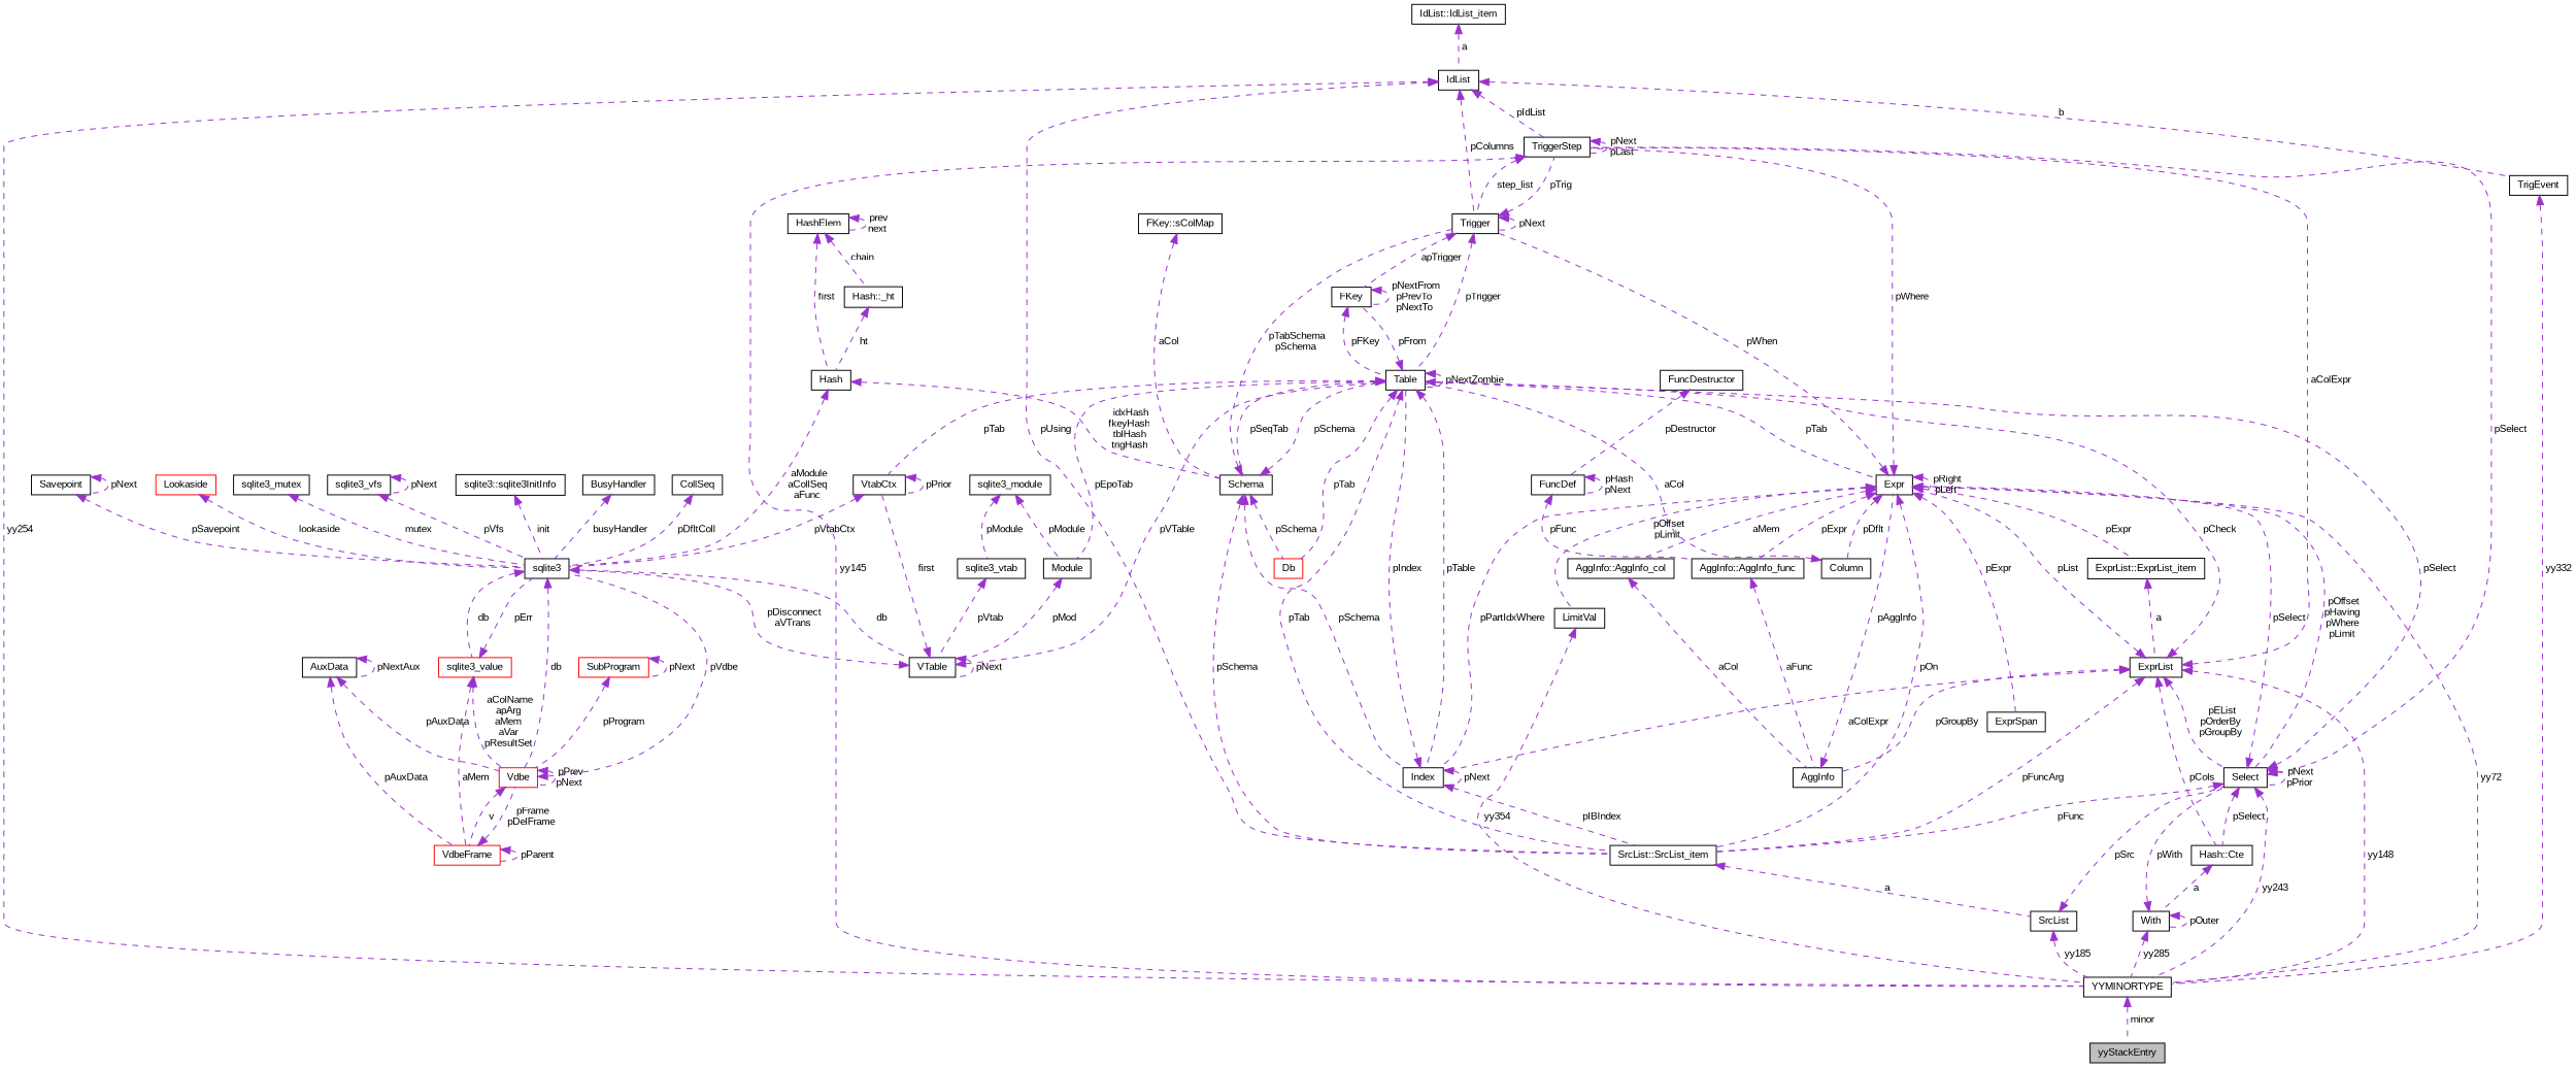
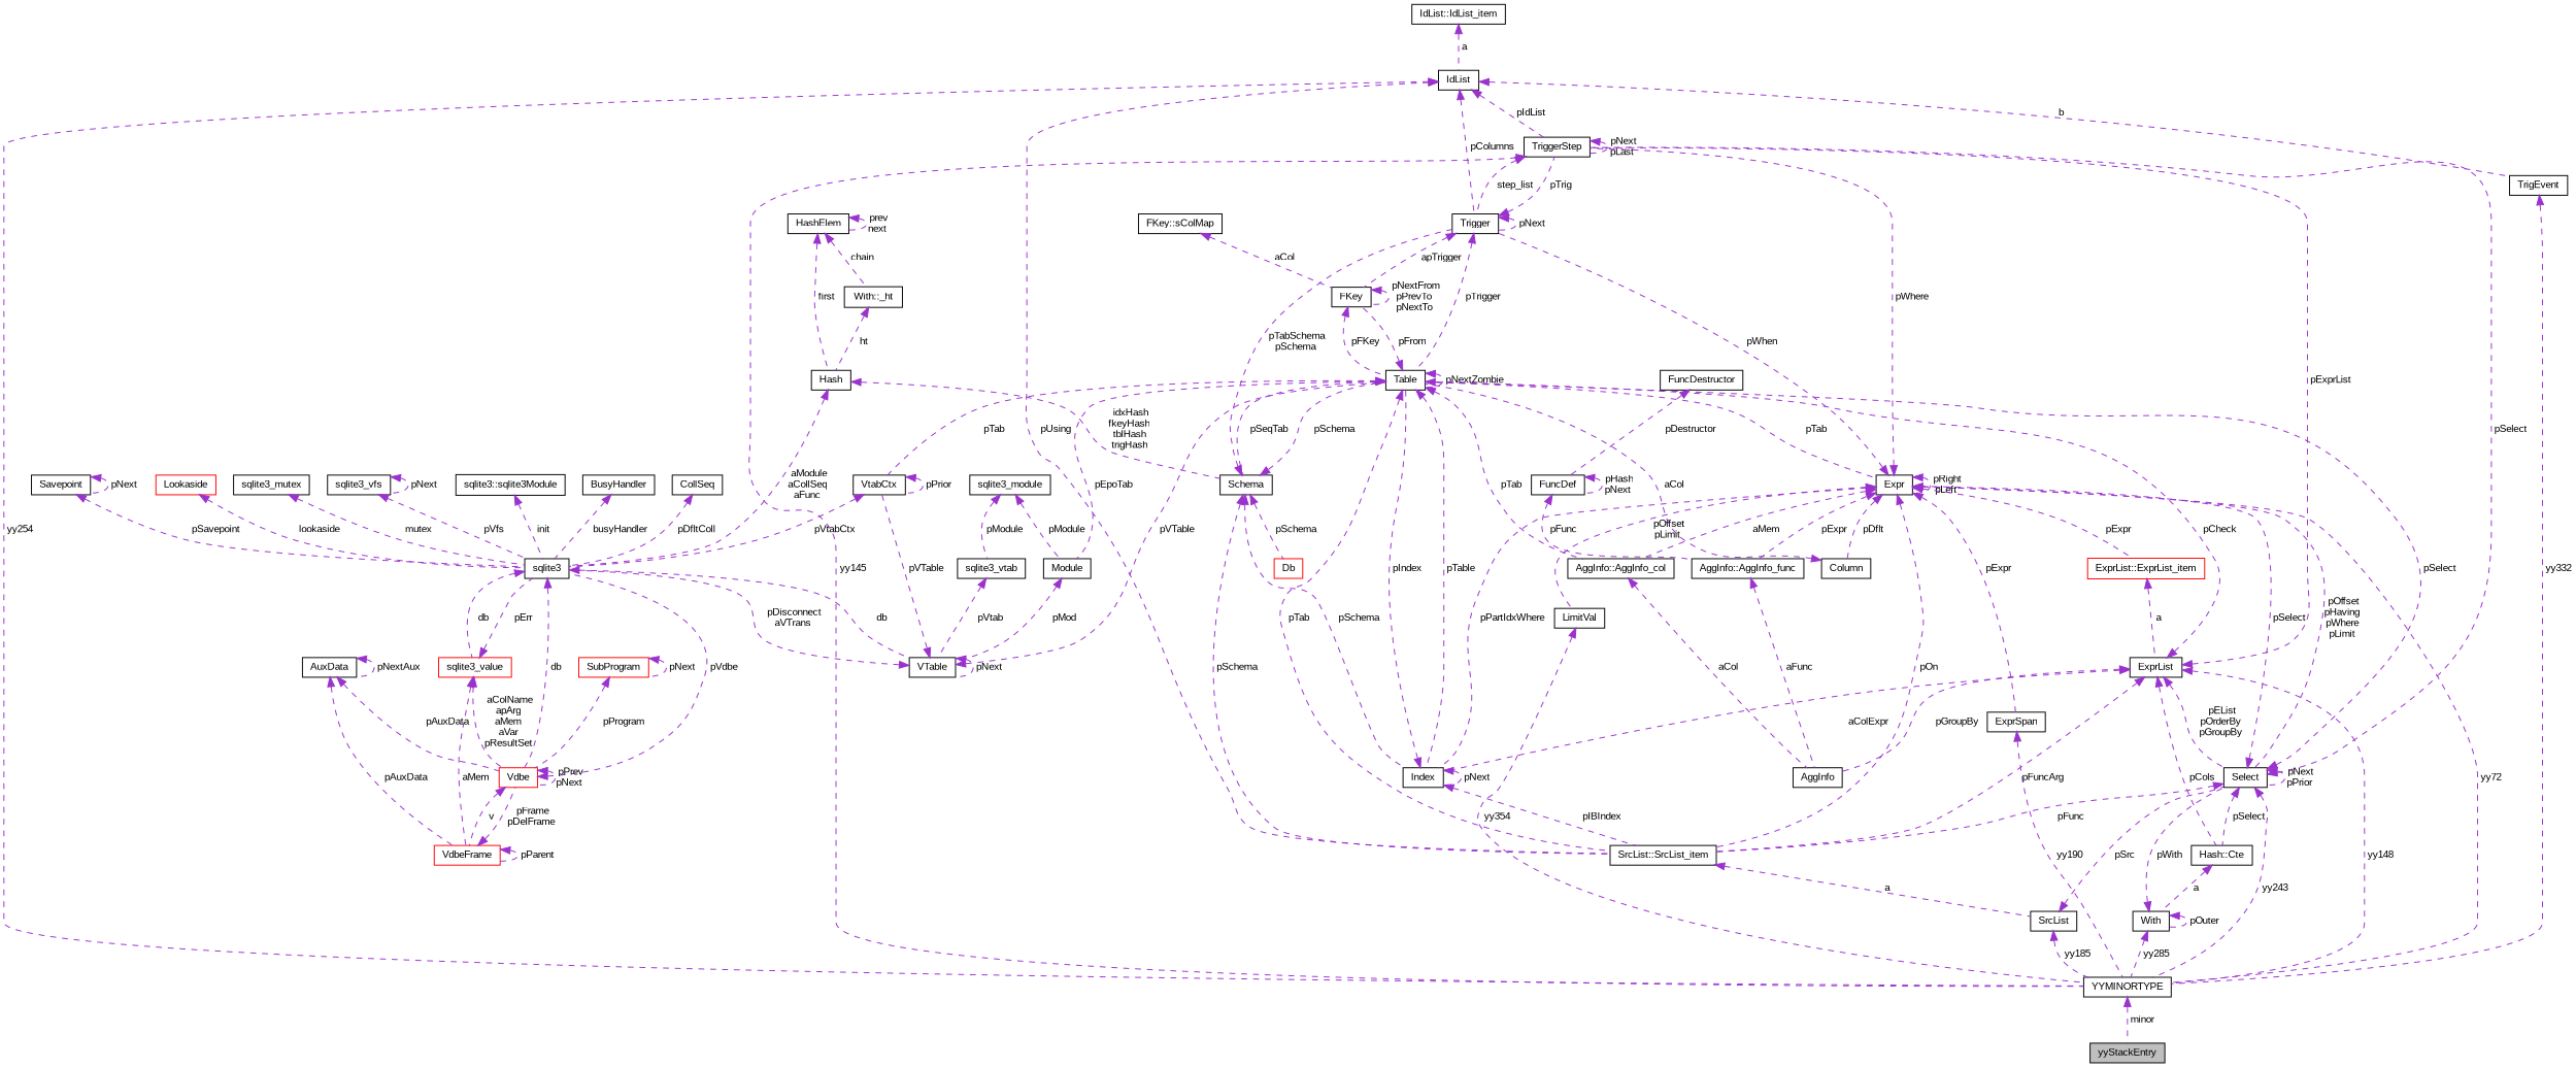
  digraph {
    fontname="Liberation Sans"
    node [color=black fillcolor=white fontname="Liberation Sans" fontsize=10 shape=record style=filled]
    edge [color=darkorchid3 dir=back fontname="Liberation Sans" fontsize=10 labelfontname=Helvetica labelfontsize=10 style=dashed]
    n1 [fillcolor=grey75 fontcolor=black height=0.2 label=yyStackEntry width=0.4]
    n2 [height=0.2 label=YYMINORTYPE width=0.4]
    n3 [height=0.2 label=TriggerStep width=0.4]
    n4 [height=0.2 label=Trigger width=0.4]
    n5 [height=0.2 label=Table width=0.4]
    n6 [height=0.2 label=FKey width=0.4]
    n7 [height=0.2 label=Expr width=0.4]
    n8 [height=0.2 label="AggInfo::AggInfo_col" width=0.4]
    n9 [height=0.2 label=Column width=0.4]
    n10 [height=0.2 label=Select width=0.4]
-   n11 [height=0.2 label="ExprList::ExprList_item" width=0.4]
+   n11 [color=red height=0.2 label="ExprList::ExprList_item" width=0.4]
    n12 [height=0.2 label="SrcList::SrcList_item" width=0.4]
    n13 [height=0.2 label=Index width=0.4]
    n14 [height=0.2 label="AggInfo::AggInfo_func" width=0.4]
    n15 [height=0.2 label=LimitVal width=0.4]
    n16 [height=0.2 label=ExprSpan width=0.4]
    n17 [height=0.2 label=AggInfo width=0.4]
    n18 [height=0.2 label="Hash::Cte" width=0.4]
    n19 [height=0.2 label=ExprList width=0.4]
    n20 [height=0.2 label=SrcList width=0.4]
    n21 [height=0.2 label=Schema width=0.4]
    n22 [height=0.2 label=VtabCtx width=0.4]
    n23 [height=0.2 label=Module width=0.4]
    n24 [color=red height=0.2 label=Db width=0.4]
    n25 [height=0.2 label=sqlite3 width=0.4]
    n26 [height=0.2 label=VTable width=0.4]
    n27 [height=0.2 label=Hash width=0.4]
    n28 [color=red height=0.2 label=Vdbe width=0.4]
    n29 [color=red height=0.2 label=sqlite3_value width=0.4]
-   n30 [height=0.2 label="Hash::_ht" width=0.4]
+   n30 [height=0.2 label="With::_ht" width=0.4]
    n31 [height=0.2 label=HashElem width=0.4]
    n32 [height=0.2 label="FKey::sColMap" width=0.4]
    n33 [height=0.2 label=IdList width=0.4]
    n34 [height=0.2 label=TrigEvent width=0.4]
    n35 [height=0.2 label="IdList::IdList_item" width=0.4]
    n36 [color=red height=0.2 label=VdbeFrame width=0.4]
    n37 [height=0.2 label=AuxData width=0.4]
    n38 [color=red height=0.2 label=SubProgram width=0.4]
    n39 [height=0.2 label=Savepoint width=0.4]
    n40 [color=red height=0.2 label=Lookaside width=0.4]
    n41 [height=0.2 label=sqlite3_mutex width=0.4]
    n42 [height=0.2 label=sqlite3_vfs width=0.4]
-   n43 [height=0.2 label="sqlite3::sqlite3InitInfo" width=0.4]
+   n43 [height=0.2 label="sqlite3::sqlite3Module" width=0.4]
    n44 [height=0.2 label=BusyHandler width=0.4]
    n45 [height=0.2 label=CollSeq width=0.4]
    n46 [height=0.2 label=sqlite3_module width=0.4]
    n47 [height=0.2 label=sqlite3_vtab width=0.4]
    n48 [height=0.2 label=With width=0.4]
    n49 [height=0.2 label=FuncDef width=0.4]
    n50 [height=0.2 label=FuncDestructor width=0.4]
    n2 -> n1 [label=" minor"]
    n3 -> n2 [label=" yy145"]
    n3 -> n3 [label=" pNext\npLast"]
    n3 -> n4 [label=" step_list"]
    n4 -> n3 [label=" pTrig"]
    n4 -> n4 [label=" pNext"]
    n4 -> n5 [label=" pTrigger"]
    n4 -> n6 [label=" apTrigger"]
    n5 -> n5 [label=" pNextZombie"]
    n5 -> n6 [label=" pFrom"]
    n5 -> n7 [label=" pTab"]
-   n5 -> n24 [label=" pTab"]
+   n5 -> n8 [label=" pTab"]
    n5 -> n12 [label=" pTab"]
    n5 -> n13 [label=" pTable"]
    n5 -> n21 [label=" pSeqTab"]
    n5 -> n22 [label=" pTab"]
    n5 -> n23 [label=" pEpoTab"]
    n6 -> n5 [label=" pFKey"]
    n6 -> n6 [label=" pNextFrom\npPrevTo\npNextTo"]
    n7 -> n2 [label=" yy72"]
    n7 -> n3 [label=" pWhere"]
    n7 -> n4 [label=" pWhen"]
    n7 -> n7 [label=" pRight\npLeft"]
    n7 -> n8 [label=" aMem"]
    n7 -> n9 [label=" pDflt"]
    n7 -> n10 [label=" pOffset\npHaving\npWhere\npLimit"]
    n7 -> n11 [label=" pExpr"]
    n7 -> n12 [label=" pOn"]
    n7 -> n13 [label=" pPartIdxWhere"]
    n7 -> n14 [label=" pExpr"]
    n7 -> n15 [label=" pOffset\npLimit"]
    n7 -> n16 [label=" pExpr"]
    n8 -> n17 [label=" aCol"]
    n9 -> n5 [label=" aCol"]
    n10 -> n2 [label=" yy243"]
    n10 -> n3 [label=" pSelect"]
    n10 -> n5 [label=" pSelect"]
    n10 -> n7 [label=" pSelect"]
    n10 -> n10 [label=" pNext\npPrior"]
    n10 -> n12 [label=" pFunc"]
    n10 -> n18 [label=" pSelect"]
    n11 -> n19 [label=" a"]
    n12 -> n20 [label=" a"]
    n13 -> n5 [label=" pIndex"]
    n13 -> n12 [label=" pIBIndex"]
    n13 -> n13 [label=" pNext"]
    n14 -> n17 [label=" aFunc"]
    n15 -> n2 [label=" yy354"]
-   n17 -> n7 [label=" pAggInfo"]
+   n16 -> n2 [label=" yy190"]
    n18 -> n48 [label=" a"]
    n19 -> n2 [label=" yy148"]
-   n19 -> n3 [label=" aColExpr"]
+   n19 -> n3 [label=" pExprList"]
    n19 -> n5 [label=" pCheck"]
-   n19 -> n7 [label=" pList"]
    n19 -> n10 [label=" pEList\npOrderBy\npGroupBy"]
    n19 -> n12 [label=" pFuncArg"]
    n19 -> n13 [label=" aColExpr"]
    n19 -> n17 [label=" pGroupBy"]
    n19 -> n18 [label=" pCols"]
    n20 -> n2 [label=" yy185"]
    n20 -> n10 [label=" pSrc"]
    n21 -> n4 [label=" pTabSchema\npSchema"]
    n21 -> n5 [label=" pSchema"]
    n21 -> n12 [label=" pSchema"]
    n21 -> n13 [label=" pSchema"]
    n21 -> n24 [label=" pSchema"]
    n22 -> n22 [label=" pPrior"]
    n22 -> n25 [label=" pVtabCtx"]
    n23 -> n26 [label=" pMod"]
    n25 -> n26 [label=" db"]
    n25 -> n28 [label=" db"]
    n25 -> n29 [label=" db"]
    n26 -> n5 [label=" pVTable"]
-   n26 -> n22 [label=" first"]
+   n26 -> n22 [label=" pVTable"]
    n26 -> n25 [label=" pDisconnect\naVTrans"]
    n26 -> n26 [label=" pNext"]
    n27 -> n21 [label=" idxHash\nfkeyHash\ntblHash\ntrigHash"]
    n27 -> n25 [label=" aModule\naCollSeq\naFunc"]
    n28 -> n25 [label=" pVdbe"]
    n28 -> n28 [label=" pPrev\npNext"]
    n28 -> n36 [label=" v"]
    n29 -> n25 [label=" pErr"]
    n29 -> n28 [label=" aColName\napArg\naMem\naVar\npResultSet"]
    n29 -> n36 [label=" aMem"]
    n30 -> n27 [label=" ht"]
    n31 -> n27 [label=" first"]
    n31 -> n30 [label=" chain"]
    n31 -> n31 [label=" prev\nnext"]
-   n32 -> n21 [label=" aCol"]
+   n32 -> n6 [label=" aCol"]
    n33 -> n2 [label=" yy254"]
    n33 -> n3 [label=" pIdList"]
    n33 -> n4 [label=" pColumns"]
    n33 -> n12 [label=" pUsing"]
    n33 -> n34 [label=" b"]
    n34 -> n2 [label=" yy332"]
    n35 -> n33 [label=" a"]
    n36 -> n28 [label=" pFrame\npDelFrame"]
    n36 -> n36 [label=" pParent"]
    n37 -> n28 [label=" pAuxData"]
    n37 -> n36 [label=" pAuxData"]
    n37 -> n37 [label=" pNextAux"]
    n38 -> n28 [label=" pProgram"]
    n38 -> n38 [label=" pNext"]
    n39 -> n25 [label=" pSavepoint"]
    n39 -> n39 [label=" pNext"]
    n40 -> n25 [label=" lookaside"]
    n41 -> n25 [label=" mutex"]
    n42 -> n25 [label=" pVfs"]
    n42 -> n42 [label=" pNext"]
    n43 -> n25 [label=" init"]
    n44 -> n25 [label=" busyHandler"]
    n45 -> n25 [label=" pDfltColl"]
    n46 -> n23 [label=" pModule"]
    n46 -> n47 [label=" pModule"]
    n47 -> n26 [label=" pVtab"]
    n48 -> n2 [label=" yy285"]
    n48 -> n10 [label=" pWith"]
    n48 -> n48 [label=" pOuter"]
    n49 -> n14 [label=" pFunc"]
    n49 -> n49 [label=" pHash\npNext"]
    n50 -> n49 [label=" pDestructor"]
  }
